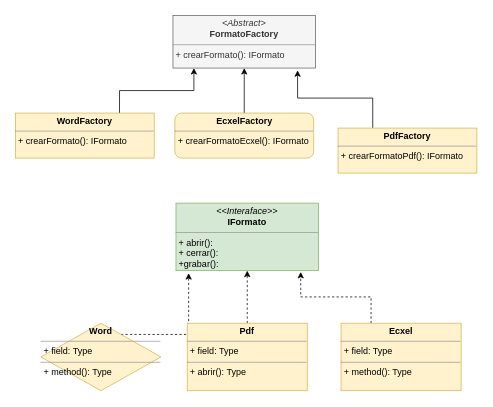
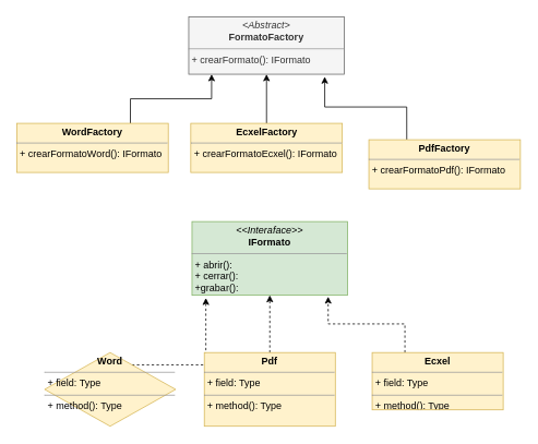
  <mxCell id="0" />
  <mxCell id="1" parent="0" />
  <mxCell id="2" value="&lt;p style=&quot;margin: 0px ; margin-top: 4px ; text-align: center&quot;&gt;&lt;i&gt;&amp;lt;&amp;lt;Interaface&amp;gt;&amp;gt;&lt;/i&gt;&lt;br&gt;&lt;b&gt;IFormato&lt;/b&gt;&lt;/p&gt;&lt;hr size=&quot;1&quot;&gt;&lt;p style=&quot;margin: 0px ; margin-left: 4px&quot;&gt;&lt;span&gt;+ abrir():&amp;nbsp;&lt;/span&gt;&lt;/p&gt;&lt;p style=&quot;margin: 0px ; margin-left: 4px&quot;&gt;&lt;span&gt;+ cerrar():&lt;/span&gt;&lt;/p&gt;&lt;p style=&quot;margin: 0px ; margin-left: 4px&quot;&gt;+grabar():&amp;nbsp;&lt;/p&gt;" style="verticalAlign=top;align=left;overflow=fill;fontSize=12;fontFamily=Helvetica;html=1;fillColor=#d5e8d4;strokeColor=#82b366;" vertex="1" parent="1"><mxGeometry x="234" y="270" width="190" height="90" as="geometry" /></mxCell>
  <mxCell id="3" style="edgeStyle=orthogonalEdgeStyle;rounded=0;orthogonalLoop=1;jettySize=auto;html=1;exitX=0.75;exitY=0;exitDx=0;exitDy=0;entryX=0.089;entryY=1.037;entryDx=0;entryDy=0;entryPerimeter=0;dashed=1;" edge="1" parent="1" source="4" target="2"><mxGeometry relative="1" as="geometry" /></mxCell>
  <mxCell id="4" value="&lt;p style=&quot;margin: 0px ; margin-top: 4px ; text-align: center&quot;&gt;&lt;b&gt;Word&lt;/b&gt;&lt;/p&gt;&lt;hr size=&quot;1&quot;&gt;&lt;p style=&quot;margin: 0px ; margin-left: 4px&quot;&gt;+ field: Type&lt;/p&gt;&lt;hr size=&quot;1&quot;&gt;&lt;p style=&quot;margin: 0px ; margin-left: 4px&quot;&gt;+ method(): Type&lt;/p&gt;" style="rhombus;verticalAlign=top;align=left;overflow=fill;fontSize=12;fontFamily=Helvetica;html=1;fillColor=#fff2cc;strokeColor=#d6b656;" vertex="1" parent="1"><mxGeometry x="54" y="430" width="160" height="90" as="geometry" /></mxCell>
  <mxCell id="5" style="edgeStyle=orthogonalEdgeStyle;rounded=0;orthogonalLoop=1;jettySize=auto;html=1;exitX=0.5;exitY=0;exitDx=0;exitDy=0;entryX=0.5;entryY=1;entryDx=0;entryDy=0;dashed=1;" edge="1" parent="1" source="6" target="2"><mxGeometry relative="1" as="geometry" /></mxCell>
- <mxCell id="6" value="&lt;p style=&quot;margin: 0px ; margin-top: 4px ; text-align: center&quot;&gt;&lt;b&gt;Pdf&lt;/b&gt;&lt;/p&gt;&lt;hr size=&quot;1&quot;&gt;&lt;p style=&quot;margin: 0px ; margin-left: 4px&quot;&gt;+ field: Type&lt;/p&gt;&lt;hr size=&quot;1&quot;&gt;&lt;p style=&quot;margin: 0px ; margin-left: 4px&quot;&gt;+ abrir(): Type&lt;/p&gt;" style="verticalAlign=top;align=left;overflow=fill;fontSize=12;fontFamily=Helvetica;html=1;fillColor=#fff2cc;strokeColor=#d6b656;" vertex="1" parent="1"><mxGeometry x="249" y="430" width="160" height="90" as="geometry" /></mxCell>
+ <mxCell id="6" value="&lt;p style=&quot;margin: 0px ; margin-top: 4px ; text-align: center&quot;&gt;&lt;b&gt;Pdf&lt;/b&gt;&lt;/p&gt;&lt;hr size=&quot;1&quot;&gt;&lt;p style=&quot;margin: 0px ; margin-left: 4px&quot;&gt;+ field: Type&lt;/p&gt;&lt;hr size=&quot;1&quot;&gt;&lt;p style=&quot;margin: 0px ; margin-left: 4px&quot;&gt;+ method(): Type&lt;/p&gt;" style="verticalAlign=top;align=left;overflow=fill;fontSize=12;fontFamily=Helvetica;html=1;fillColor=#fff2cc;strokeColor=#d6b656;" vertex="1" parent="1"><mxGeometry x="249" y="430" width="160" height="90" as="geometry" /></mxCell>
  <mxCell id="7" style="edgeStyle=orthogonalEdgeStyle;rounded=0;orthogonalLoop=1;jettySize=auto;html=1;exitX=0.25;exitY=0;exitDx=0;exitDy=0;entryX=0.875;entryY=1.019;entryDx=0;entryDy=0;entryPerimeter=0;dashed=1;" edge="1" parent="1" source="8" target="2"><mxGeometry relative="1" as="geometry" /></mxCell>
- <mxCell id="8" value="&lt;p style=&quot;margin: 0px ; margin-top: 4px ; text-align: center&quot;&gt;&lt;b&gt;Ecxel&lt;/b&gt;&lt;/p&gt;&lt;hr size=&quot;1&quot;&gt;&lt;p style=&quot;margin: 0px ; margin-left: 4px&quot;&gt;+ field: Type&lt;/p&gt;&lt;hr size=&quot;1&quot;&gt;&lt;p style=&quot;margin: 0px ; margin-left: 4px&quot;&gt;+ method(): Type&lt;/p&gt;" style="verticalAlign=top;align=left;overflow=fill;fontSize=12;fontFamily=Helvetica;html=1;fillColor=#fff2cc;strokeColor=#d6b656;" vertex="1" parent="1"><mxGeometry x="454" y="430" width="160" height="90" as="geometry" /></mxCell>
+ <mxCell id="8" value="&lt;p style=&quot;margin: 0px ; margin-top: 4px ; text-align: center&quot;&gt;&lt;b&gt;Ecxel&lt;/b&gt;&lt;/p&gt;&lt;hr size=&quot;1&quot;&gt;&lt;p style=&quot;margin: 0px ; margin-left: 4px&quot;&gt;+ field: Type&lt;/p&gt;&lt;hr size=&quot;1&quot;&gt;&lt;p style=&quot;margin: 0px ; margin-left: 4px&quot;&gt;+ method(): Type&lt;/p&gt;" style="verticalAlign=top;align=left;overflow=fill;fontSize=12;fontFamily=Helvetica;html=1;fillColor=#fff2cc;strokeColor=#d6b656;" vertex="1" parent="1"><mxGeometry x="454" y="430" width="160" height="70" as="geometry" /></mxCell>
  <mxCell id="9" style="edgeStyle=orthogonalEdgeStyle;rounded=0;orthogonalLoop=1;jettySize=auto;html=1;exitX=0.75;exitY=0;exitDx=0;exitDy=0;entryX=0.147;entryY=1;entryDx=0;entryDy=0;entryPerimeter=0;" edge="1" parent="1" source="10" target="11"><mxGeometry relative="1" as="geometry" /></mxCell>
- <mxCell id="10" value="&lt;p style=&quot;margin: 0px ; margin-top: 4px ; text-align: center&quot;&gt;&lt;b&gt;WordFactory&lt;/b&gt;&lt;/p&gt;&lt;hr size=&quot;1&quot;&gt;&lt;p style=&quot;margin: 0px ; margin-left: 4px&quot;&gt;&lt;span&gt;+ crearFormato(): IFormato&lt;/span&gt;&lt;/p&gt;" style="verticalAlign=top;align=left;overflow=fill;fontSize=12;fontFamily=Helvetica;html=1;fillColor=#fff2cc;strokeColor=#d6b656;" vertex="1" parent="1"><mxGeometry x="20" y="150" width="185" height="60" as="geometry" /></mxCell>
+ <mxCell id="10" value="&lt;p style=&quot;margin: 0px ; margin-top: 4px ; text-align: center&quot;&gt;&lt;b&gt;WordFactory&lt;/b&gt;&lt;/p&gt;&lt;hr size=&quot;1&quot;&gt;&lt;p style=&quot;margin: 0px ; margin-left: 4px&quot;&gt;&lt;span&gt;+ crearFormatoWord(): IFormato&lt;/span&gt;&lt;/p&gt;" style="verticalAlign=top;align=left;overflow=fill;fontSize=12;fontFamily=Helvetica;html=1;fillColor=#fff2cc;strokeColor=#d6b656;" vertex="1" parent="1"><mxGeometry x="20" y="150" width="185" height="60" as="geometry" /></mxCell>
  <mxCell id="11" value="&lt;p style=&quot;margin: 0px ; margin-top: 4px ; text-align: center&quot;&gt;&lt;i&gt;&amp;lt;Abstract&amp;gt;&lt;/i&gt;&lt;br&gt;&lt;b&gt;FormatoFactory&lt;/b&gt;&lt;/p&gt;&lt;hr size=&quot;1&quot;&gt;&lt;p style=&quot;margin: 0px ; margin-left: 4px&quot;&gt;&lt;span&gt;+ crearFormato(): IFormato&lt;/span&gt;&lt;/p&gt;" style="verticalAlign=top;align=left;overflow=fill;fontSize=12;fontFamily=Helvetica;html=1;fillColor=#f5f5f5;strokeColor=#666666;fontColor=#333333;" vertex="1" parent="1"><mxGeometry x="230" y="20" width="190" height="70" as="geometry" /></mxCell>
  <mxCell id="12" style="edgeStyle=orthogonalEdgeStyle;rounded=0;orthogonalLoop=1;jettySize=auto;html=1;exitX=0.5;exitY=0;exitDx=0;exitDy=0;entryX=0.5;entryY=1;entryDx=0;entryDy=0;" edge="1" parent="1" source="13" target="11"><mxGeometry relative="1" as="geometry" /></mxCell>
- <mxCell id="13" value="&lt;p style=&quot;margin: 0px ; margin-top: 4px ; text-align: center&quot;&gt;&lt;b&gt;EcxelFactory&lt;/b&gt;&lt;/p&gt;&lt;hr size=&quot;1&quot;&gt;&lt;p style=&quot;margin: 0px ; margin-left: 4px&quot;&gt;&lt;span&gt;+ crearFormatoEcxel(): IFormato&lt;/span&gt;&lt;/p&gt;" style="verticalAlign=top;align=left;overflow=fill;fontSize=12;fontFamily=Helvetica;html=1;fillColor=#fff2cc;strokeColor=#d6b656;rounded=1;" vertex="1" parent="1"><mxGeometry x="232.5" y="150" width="185" height="60" as="geometry" /></mxCell>
+ <mxCell id="13" value="&lt;p style=&quot;margin: 0px ; margin-top: 4px ; text-align: center&quot;&gt;&lt;b&gt;EcxelFactory&lt;/b&gt;&lt;/p&gt;&lt;hr size=&quot;1&quot;&gt;&lt;p style=&quot;margin: 0px ; margin-left: 4px&quot;&gt;&lt;span&gt;+ crearFormatoEcxel(): IFormato&lt;/span&gt;&lt;/p&gt;" style="verticalAlign=top;align=left;overflow=fill;fontSize=12;fontFamily=Helvetica;html=1;fillColor=#fff2cc;strokeColor=#d6b656;" vertex="1" parent="1"><mxGeometry x="232.5" y="150" width="185" height="60" as="geometry" /></mxCell>
  <mxCell id="14" style="edgeStyle=orthogonalEdgeStyle;rounded=0;orthogonalLoop=1;jettySize=auto;html=1;exitX=0.25;exitY=0;exitDx=0;exitDy=0;entryX=0.874;entryY=1.043;entryDx=0;entryDy=0;entryPerimeter=0;" edge="1" parent="1" source="15" target="11"><mxGeometry relative="1" as="geometry" /></mxCell>
  <mxCell id="15" value="&lt;p style=&quot;margin: 0px ; margin-top: 4px ; text-align: center&quot;&gt;&lt;b&gt;PdfFactory&lt;/b&gt;&lt;/p&gt;&lt;hr size=&quot;1&quot;&gt;&lt;p style=&quot;margin: 0px ; margin-left: 4px&quot;&gt;&lt;span&gt;+ crearFormatoPdf(): IFormato&lt;/span&gt;&lt;/p&gt;" style="verticalAlign=top;align=left;overflow=fill;fontSize=12;fontFamily=Helvetica;html=1;fillColor=#fff2cc;strokeColor=#d6b656;" vertex="1" parent="1"><mxGeometry x="450" y="170" width="185" height="60" as="geometry" /></mxCell>
